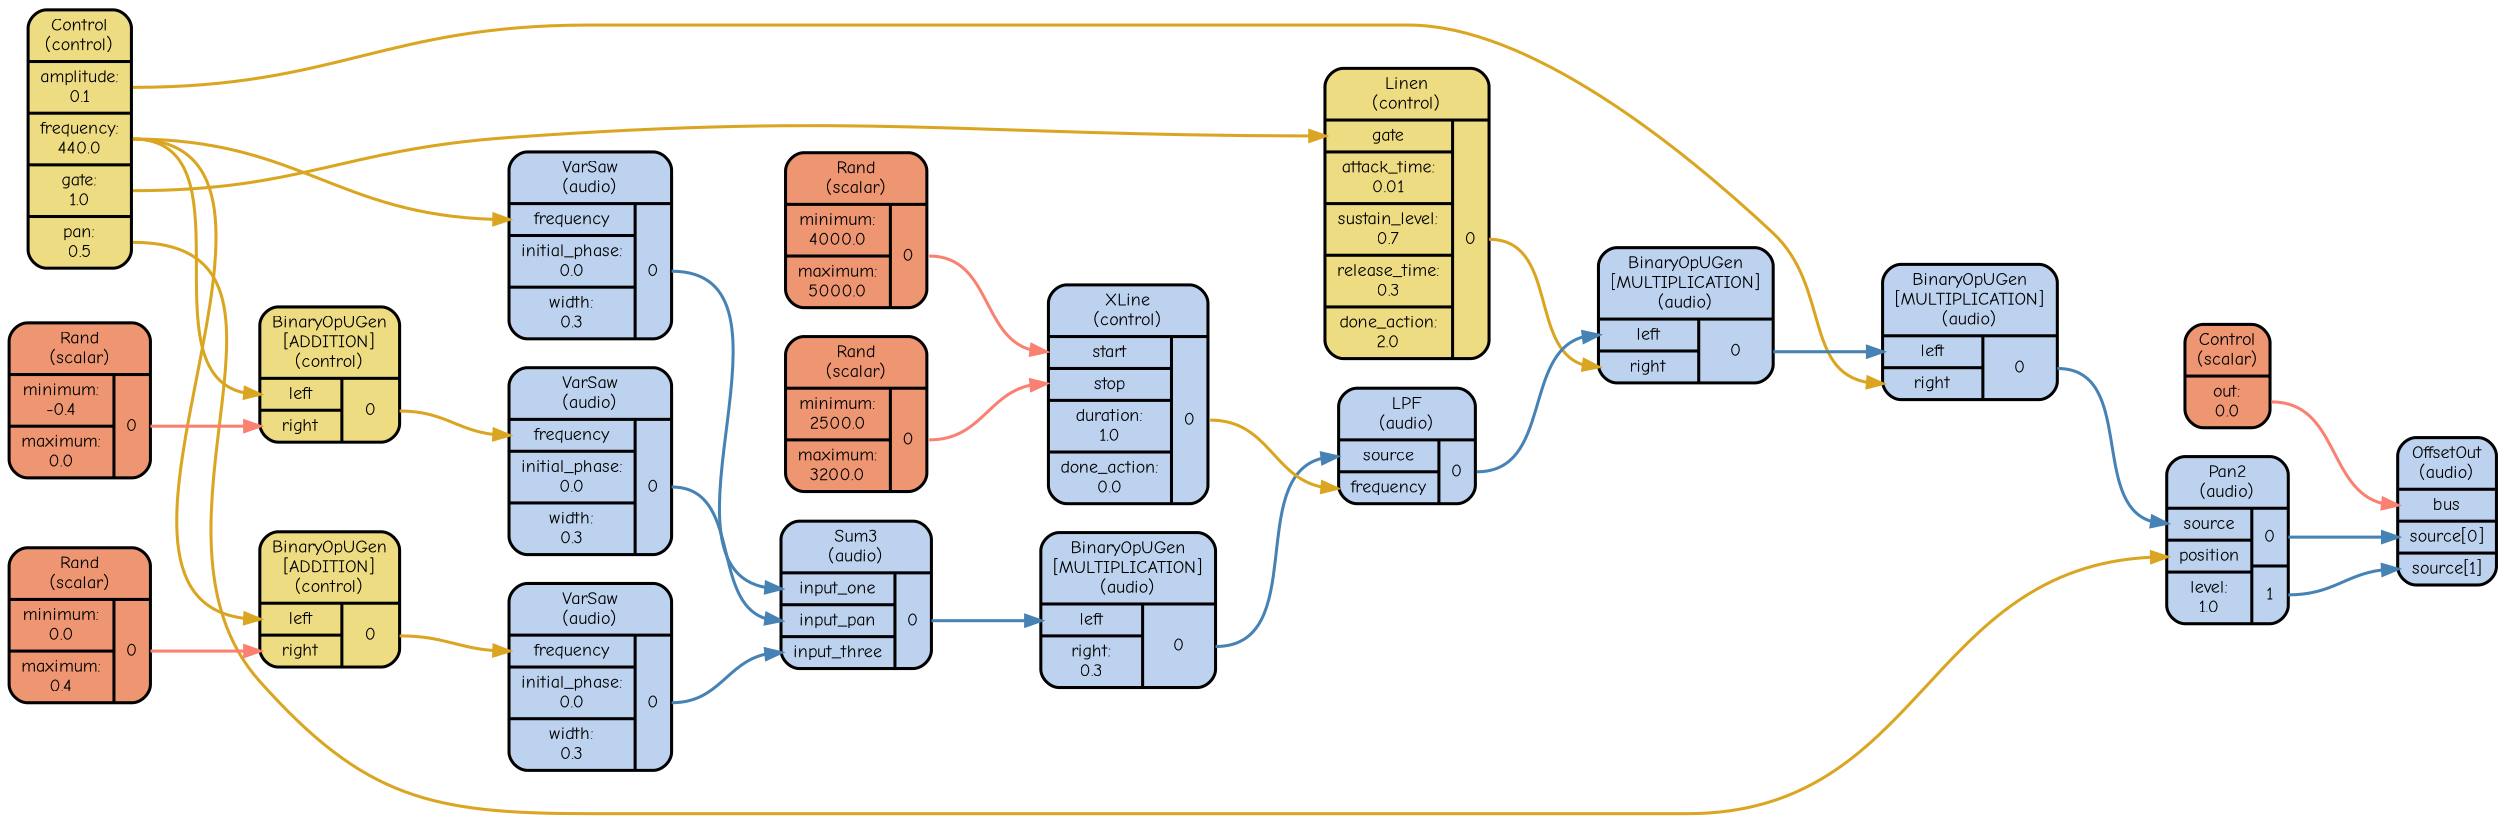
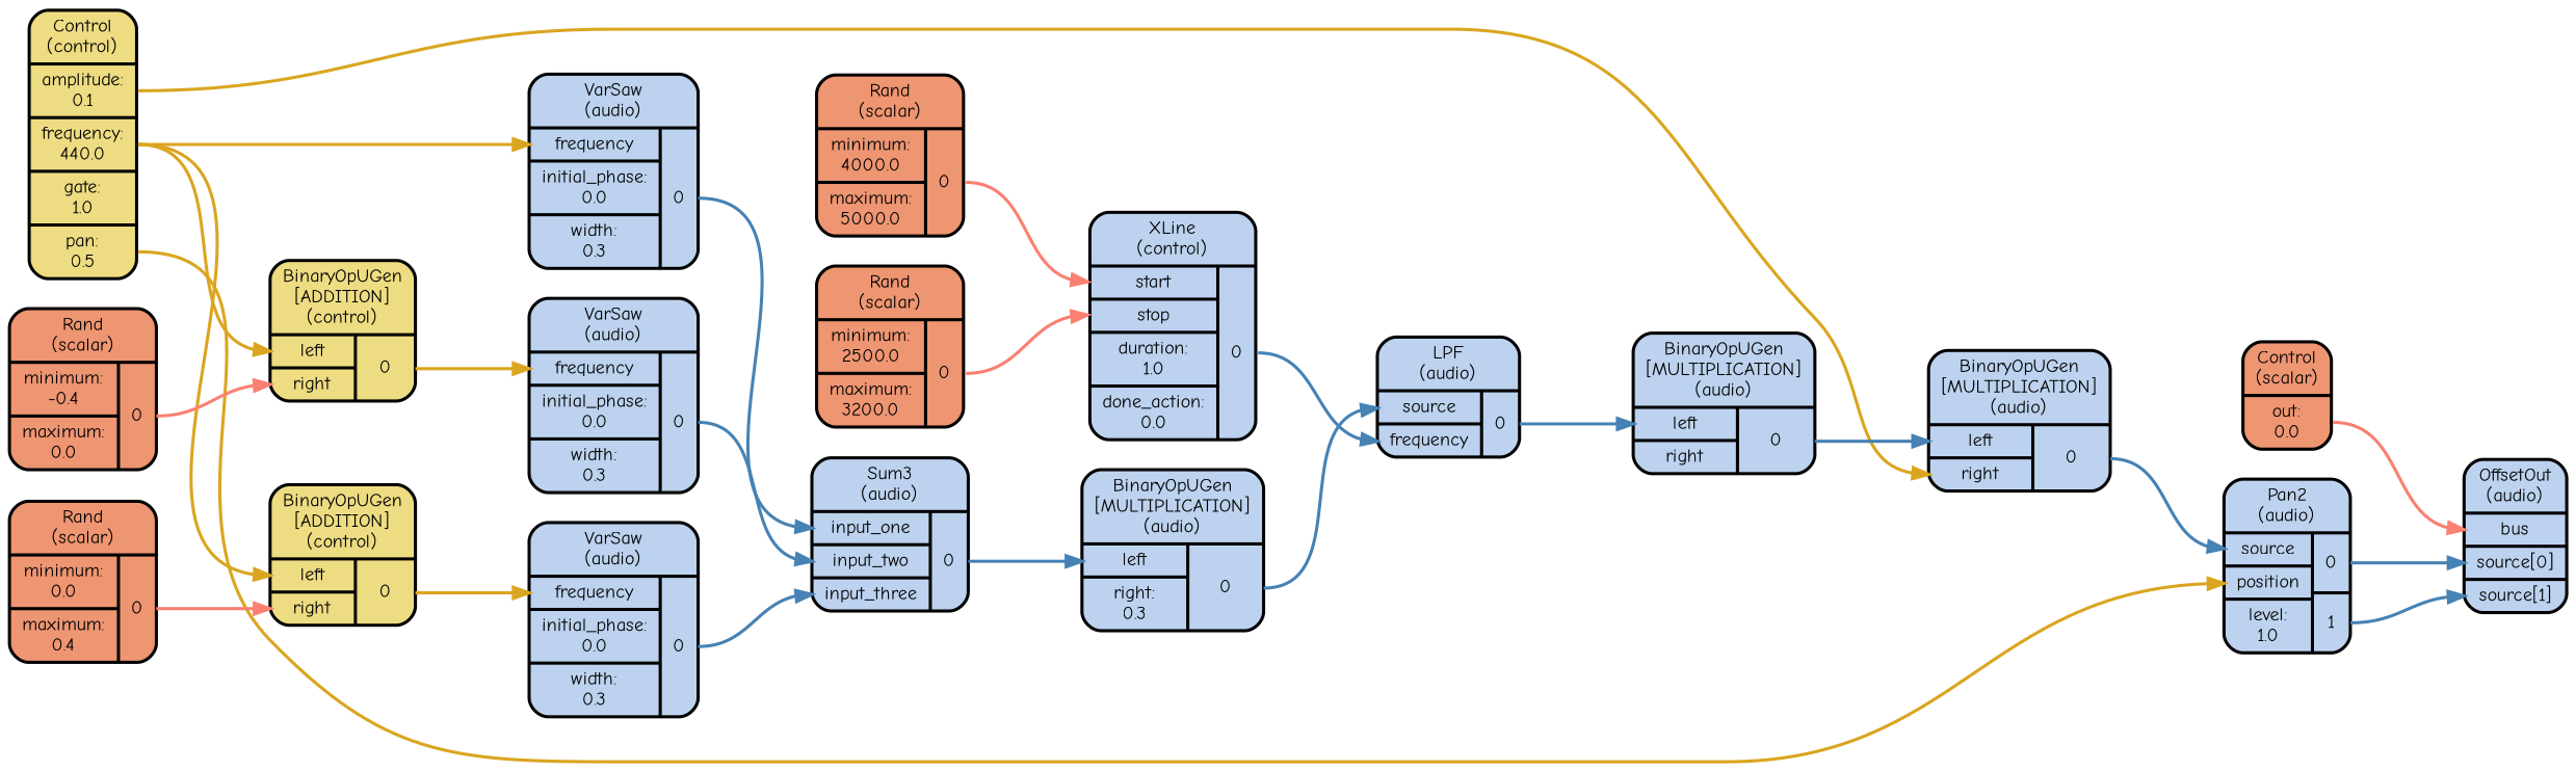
  digraph {
    color=lightslategrey
    fontname="Comic Neue"
    penwidth=2
    rankdir=LR
    ranksep=1
    splines=spline
    style="dotted, rounded"
    node [fillcolor=lightsteelblue2 fontname="Comic Neue" fontsize=12 penwidth=2 shape=Mrecord style="filled, rounded"]
    edge [color=goldenrod fontname="Comic Neue" headport="f_1_0_0:w" penwidth=2 tailport="f_1_1_0:e"]
    n1 [fillcolor=lightsalmon2 label="<f_0> Control\n(scalar) | { { <f_1_0_0> out:\n0.0 } }"]
    n2 [label="<f_0> OffsetOut\n(audio) | { { <f_1_0_0> bus | <f_1_0_1> source[0] | <f_1_0_2> source[1] } }"]
    n3 [fillcolor=lightgoldenrod2 label="<f_0> Control\n(control) | { { <f_1_0_0> amplitude:\n0.1 | <f_1_0_1> frequency:\n440.0 | <f_1_0_2> gate:\n1.0 | <f_1_0_3> pan:\n0.5 } }"]
    n4 [label="<f_0> VarSaw\n(audio) | { { <f_1_0_0> frequency | <f_1_0_1> initial_phase:\n0.0 | <f_1_0_2> width:\n0.3 } | { <f_1_1_0> 0 } }"]
-   n5 [fillcolor=lightgoldenrod2 label="<f_0> Linen\n(control) | { { <f_1_0_0> gate | <f_1_0_1> attack_time:\n0.01 | <f_1_0_2> sustain_level:\n0.7 | <f_1_0_3> release_time:\n0.3 | <f_1_0_4> done_action:\n2.0 } | { <f_1_1_0> 0 } }"]
    n6 [fillcolor=lightgoldenrod2 label="<f_0> BinaryOpUGen\n[ADDITION]\n(control) | { { <f_1_0_0> left | <f_1_0_1> right } | { <f_1_1_0> 0 } }"]
    n7 [fillcolor=lightgoldenrod2 label="<f_0> BinaryOpUGen\n[ADDITION]\n(control) | { { <f_1_0_0> left | <f_1_0_1> right } | { <f_1_1_0> 0 } }"]
    n8 [label="<f_0> BinaryOpUGen\n[MULTIPLICATION]\n(audio) | { { <f_1_0_0> left | <f_1_0_1> right } | { <f_1_1_0> 0 } }"]
    n9 [label="<f_0> Pan2\n(audio) | { { <f_1_0_0> source | <f_1_0_1> position | <f_1_0_2> level:\n1.0 } | { <f_1_1_0> 0 | <f_1_1_1> 1 } }"]
-   n10 [label="<f_0> Sum3\n(audio) | { { <f_1_0_0> input_one | <f_1_0_1> input_pan | <f_1_0_2> input_three } | { <f_1_1_0> 0 } }"]
+   n10 [label="<f_0> Sum3\n(audio) | { { <f_1_0_0> input_one | <f_1_0_1> input_two | <f_1_0_2> input_three } | { <f_1_1_0> 0 } }"]
    n11 [label="<f_0> BinaryOpUGen\n[MULTIPLICATION]\n(audio) | { { <f_1_0_0> left | <f_1_0_1> right } | { <f_1_1_0> 0 } }"]
    n12 [label="<f_0> VarSaw\n(audio) | { { <f_1_0_0> frequency | <f_1_0_1> initial_phase:\n0.0 | <f_1_0_2> width:\n0.3 } | { <f_1_1_0> 0 } }"]
    n13 [label="<f_0> VarSaw\n(audio) | { { <f_1_0_0> frequency | <f_1_0_1> initial_phase:\n0.0 | <f_1_0_2> width:\n0.3 } | { <f_1_1_0> 0 } }"]
    n14 [label="<f_0> BinaryOpUGen\n[MULTIPLICATION]\n(audio) | { { <f_1_0_0> left | <f_1_0_1> right:\n0.3 } | { <f_1_1_0> 0 } }"]
    n15 [fillcolor=lightsalmon2 label="<f_0> Rand\n(scalar) | { { <f_1_0_0> minimum:\n-0.4 | <f_1_0_1> maximum:\n0.0 } | { <f_1_1_0> 0 } }"]
    n16 [fillcolor=lightsalmon2 label="<f_0> Rand\n(scalar) | { { <f_1_0_0> minimum:\n0.0 | <f_1_0_1> maximum:\n0.4 } | { <f_1_1_0> 0 } }"]
    n17 [label="<f_0> LPF\n(audio) | { { <f_1_0_0> source | <f_1_0_1> frequency } | { <f_1_1_0> 0 } }"]
    n18 [fillcolor=lightsalmon2 label="<f_0> Rand\n(scalar) | { { <f_1_0_0> minimum:\n4000.0 | <f_1_0_1> maximum:\n5000.0 } | { <f_1_1_0> 0 } }"]
    n19 [label="<f_0> XLine\n(control) | { { <f_1_0_0> start | <f_1_0_1> stop | <f_1_0_2> duration:\n1.0 | <f_1_0_3> done_action:\n0.0 } | { <f_1_1_0> 0 } }"]
    n20 [fillcolor=lightsalmon2 label="<f_0> Rand\n(scalar) | { { <f_1_0_0> minimum:\n2500.0 | <f_1_0_1> maximum:\n3200.0 } | { <f_1_1_0> 0 } }"]
    n1 -> n2 [color=salmon tailport="f_1_0_0:e"]
    n3 -> n4 [tailport="f_1_0_1:e"]
-   n3 -> n5 [tailport="f_1_0_2:e"]
    n3 -> n6 [tailport="f_1_0_1:e"]
    n3 -> n7 [tailport="f_1_0_1:e"]
    n3 -> n8 [headport="f_1_0_1:w" tailport="f_1_0_0:e"]
    n3 -> n9 [headport="f_1_0_1:w" tailport="f_1_0_3:e"]
    n4 -> n10 [color=steelblue]
-   n5 -> n11 [headport="f_1_0_1:w"]
    n6 -> n12
    n7 -> n13
    n8 -> n9 [color=steelblue]
    n9 -> n2 [color=steelblue headport="f_1_0_1:w"]
    n9 -> n2 [color=steelblue headport="f_1_0_2:w" tailport="f_1_1_1:e"]
    n10 -> n14 [color=steelblue]
    n11 -> n8 [color=steelblue]
    n12 -> n10 [color=steelblue headport="f_1_0_1:w"]
    n13 -> n10 [color=steelblue headport="f_1_0_2:w"]
    n14 -> n17 [color=steelblue]
    n15 -> n6 [color=salmon headport="f_1_0_1:w"]
    n16 -> n7 [color=salmon headport="f_1_0_1:w"]
    n17 -> n11 [color=steelblue]
    n18 -> n19 [color=salmon]
-   n19 -> n17 [headport="f_1_0_1:w"]
+   n19 -> n17 [color=steelblue headport="f_1_0_1:w"]
    n20 -> n19 [color=salmon headport="f_1_0_1:w"]
  }
